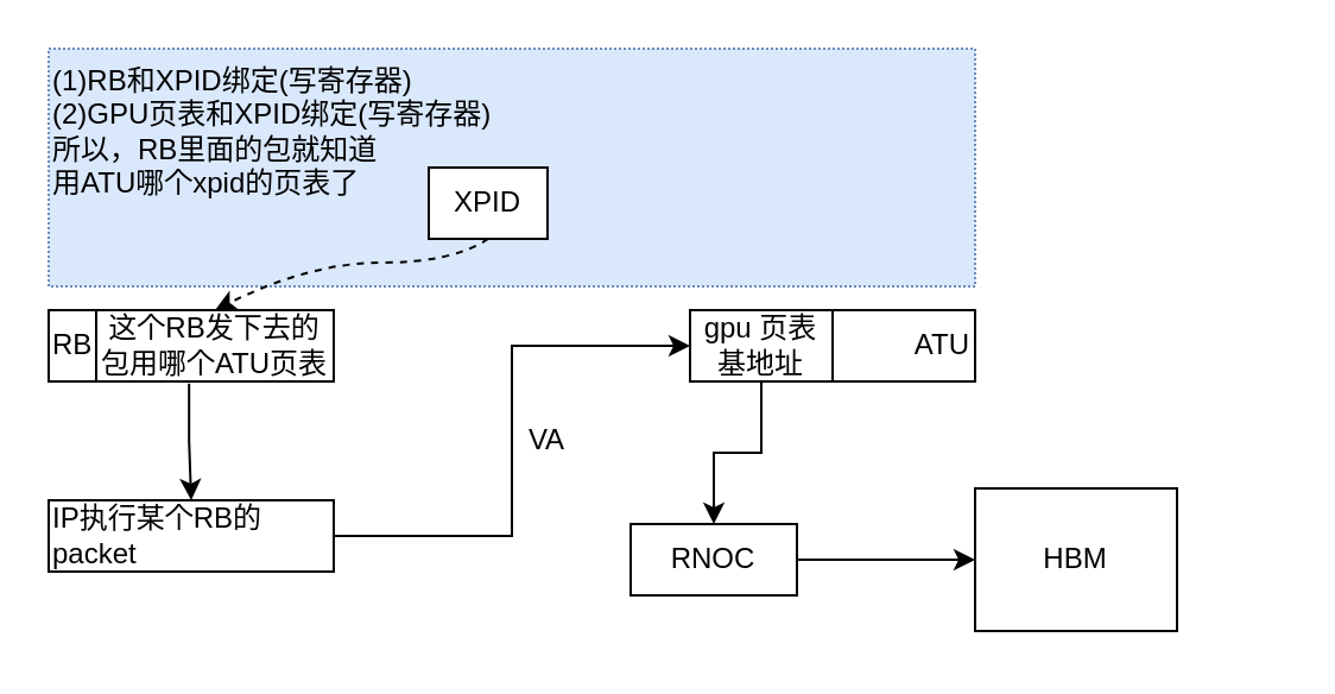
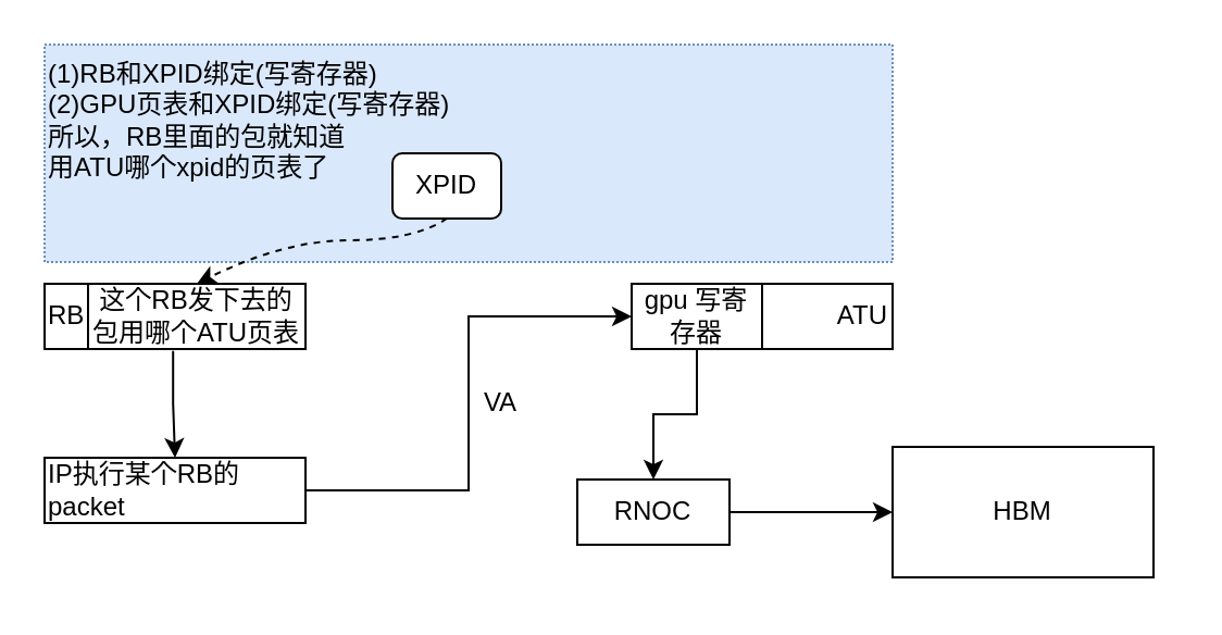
  <mxCell id="0" />
  <mxCell id="1" parent="0" />
  <mxCell id="2" value="(1)RB和XPID绑定(写寄存器)&lt;br&gt;(2)GPU页表和XPID绑定(写寄存器)&lt;br&gt;所以，RB里面的包就知道&lt;br&gt;用ATU哪个xpid的页表了" style="rounded=0;whiteSpace=wrap;html=1;fillColor=#dae8fc;dashed=1;dashPattern=1 1;align=left;verticalAlign=top;strokeColor=#6c8ebf;" vertex="1" parent="1"><mxGeometry x="20" y="20" width="390" height="100" as="geometry" /></mxCell>
  <mxCell id="3" value="" style="group" vertex="1" connectable="0" parent="1"><mxGeometry x="20" y="70" width="520" height="200" as="geometry" /></mxCell>
- <mxCell id="4" value="XPID" style="rounded=0;whiteSpace=wrap;html=1;" vertex="1" parent="3"><mxGeometry x="160" width="50" height="30" as="geometry" /></mxCell>
+ <mxCell id="4" value="XPID" style="whiteSpace=wrap;html=1;rounded=1;" vertex="1" parent="3"><mxGeometry x="160" width="50" height="30" as="geometry" /></mxCell>
  <mxCell id="5" value="RB" style="rounded=0;whiteSpace=wrap;html=1;align=left;" vertex="1" parent="3"><mxGeometry y="60" width="120" height="30" as="geometry" /></mxCell>
  <mxCell id="6" value="ATU" style="rounded=0;whiteSpace=wrap;html=1;align=right;" vertex="1" parent="3"><mxGeometry x="270" y="60" width="120" height="30" as="geometry" /></mxCell>
- <mxCell id="7" value="gpu 页表基地址" style="rounded=0;whiteSpace=wrap;html=1;" vertex="1" parent="3"><mxGeometry x="270" y="60" width="60" height="30" as="geometry" /></mxCell>
+ <mxCell id="7" value="gpu 写寄存器" style="rounded=0;whiteSpace=wrap;html=1;" vertex="1" parent="3"><mxGeometry x="270" y="60" width="60" height="30" as="geometry" /></mxCell>
  <mxCell id="8" value="这个RB发下去的包用哪个ATU页表" style="rounded=0;whiteSpace=wrap;html=1;" vertex="1" parent="3"><mxGeometry x="20" y="60" width="100" height="30" as="geometry" /></mxCell>
  <mxCell id="9" value="" style="curved=1;endArrow=classic;html=1;rounded=0;entryX=0.5;entryY=0;entryDx=0;entryDy=0;exitX=0.5;exitY=1;exitDx=0;exitDy=0;dashed=1;" edge="1" parent="3" source="4" target="8"><mxGeometry width="50" height="50" relative="1" as="geometry"><mxPoint x="300" as="sourcePoint" /><mxPoint x="270" y="-30" as="targetPoint" /><Array as="points"><mxPoint x="170" y="40" /><mxPoint x="110" y="40" /></Array></mxGeometry></mxCell>
  <mxCell id="10" style="edgeStyle=orthogonalEdgeStyle;rounded=0;orthogonalLoop=1;jettySize=auto;html=1;exitX=1;exitY=0.5;exitDx=0;exitDy=0;entryX=0;entryY=0.5;entryDx=0;entryDy=0;" edge="1" parent="3" source="11" target="7"><mxGeometry relative="1" as="geometry" /></mxCell>
  <mxCell id="11" value="IP执行某个RB的packet" style="rounded=0;whiteSpace=wrap;html=1;align=left;" vertex="1" parent="3"><mxGeometry y="140" width="120" height="30" as="geometry" /></mxCell>
  <mxCell id="12" style="edgeStyle=orthogonalEdgeStyle;rounded=0;orthogonalLoop=1;jettySize=auto;html=1;exitX=0.391;exitY=1.031;exitDx=0;exitDy=0;entryX=0.5;entryY=0;entryDx=0;entryDy=0;exitPerimeter=0;" edge="1" parent="3" source="8" target="11"><mxGeometry relative="1" as="geometry" /></mxCell>
  <mxCell id="13" value="RNOC" style="rounded=0;whiteSpace=wrap;html=1;" vertex="1" parent="3"><mxGeometry x="245" y="150" width="70" height="30" as="geometry" /></mxCell>
  <mxCell id="14" style="edgeStyle=orthogonalEdgeStyle;rounded=0;orthogonalLoop=1;jettySize=auto;html=1;exitX=0.5;exitY=1;exitDx=0;exitDy=0;entryX=0.5;entryY=0;entryDx=0;entryDy=0;" edge="1" parent="3" source="7" target="13"><mxGeometry relative="1" as="geometry" /></mxCell>
- <mxCell id="15" value="HBM" style="rounded=0;whiteSpace=wrap;html=1;" vertex="1" parent="3"><mxGeometry x="390" y="135" width="85" height="60" as="geometry" /></mxCell>
+ <mxCell id="15" value="HBM" style="rounded=0;whiteSpace=wrap;html=1;" vertex="1" parent="3"><mxGeometry x="390" y="135" width="120" height="60" as="geometry" /></mxCell>
  <mxCell id="16" value="VA" style="text;html=1;strokeColor=none;fillColor=none;align=center;verticalAlign=middle;whiteSpace=wrap;rounded=0;" vertex="1" parent="3"><mxGeometry x="180" y="100" width="60" height="30" as="geometry" /></mxCell>
  <mxCell id="17" style="edgeStyle=orthogonalEdgeStyle;rounded=0;orthogonalLoop=1;jettySize=auto;html=1;exitX=1;exitY=0.5;exitDx=0;exitDy=0;entryX=0;entryY=0.5;entryDx=0;entryDy=0;" edge="1" parent="3" source="13" target="15"><mxGeometry relative="1" as="geometry" /></mxCell>
